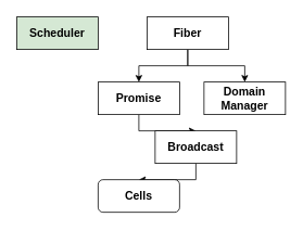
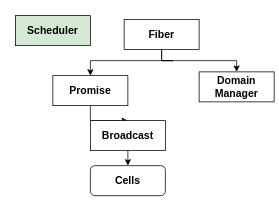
  <mxCell id="0" />
  <mxCell id="1" parent="0" />
  <mxCell id="2" value="&lt;div&gt;&lt;font style=&quot;font-size: 14px;&quot;&gt;&lt;b&gt;Scheduler&lt;/b&gt;&lt;/font&gt;&lt;/div&gt;" style="rounded=0;whiteSpace=wrap;html=1;fillColor=#d5e8d4;" vertex="1" parent="1"><mxGeometry x="20" y="20" width="100" height="40" as="geometry" /></mxCell>
  <mxCell id="3" style="edgeStyle=orthogonalEdgeStyle;rounded=0;orthogonalLoop=1;jettySize=auto;html=1;exitX=0.5;exitY=1;exitDx=0;exitDy=0;entryX=0.5;entryY=0;entryDx=0;entryDy=0;" edge="1" parent="1" source="5" target="8"><mxGeometry relative="1" as="geometry"><Array as="points"><mxPoint x="230" y="80" /><mxPoint x="170" y="80" /></Array></mxGeometry></mxCell>
  <mxCell id="4" style="edgeStyle=orthogonalEdgeStyle;rounded=0;orthogonalLoop=1;jettySize=auto;html=1;exitX=0.5;exitY=1;exitDx=0;exitDy=0;entryX=0.5;entryY=0;entryDx=0;entryDy=0;" edge="1" parent="1" source="5" target="6"><mxGeometry relative="1" as="geometry"><Array as="points"><mxPoint x="230" y="80" /><mxPoint x="300" y="80" /></Array></mxGeometry></mxCell>
- <mxCell id="5" value="&lt;font size=&quot;1&quot;&gt;&lt;b style=&quot;font-size: 14px;&quot;&gt;Fiber&lt;/b&gt;&lt;/font&gt;" style="rounded=0;whiteSpace=wrap;html=1;" vertex="1" parent="1"><mxGeometry x="180" y="20" width="100" height="40" as="geometry" /></mxCell>
- <mxCell id="6" value="&lt;font size=&quot;1&quot;&gt;&lt;b style=&quot;font-size: 14px;&quot;&gt;Domain Manager&lt;br&gt;&lt;/b&gt;&lt;/font&gt;" style="rounded=0;whiteSpace=wrap;html=1;" vertex="1" parent="1"><mxGeometry x="250" y="100" width="100" height="40" as="geometry" /></mxCell>
+ <mxCell id="5" value="&lt;font size=&quot;1&quot;&gt;&lt;b style=&quot;font-size: 14px;&quot;&gt;Fiber&lt;/b&gt;&lt;/font&gt;" style="rounded=0;whiteSpace=wrap;html=1;" vertex="1" parent="1"><mxGeometry x="165" y="25" width="100" height="40" as="geometry" /></mxCell>
+ <mxCell id="6" value="&lt;font size=&quot;1&quot;&gt;&lt;b style=&quot;font-size: 14px;&quot;&gt;Domain Manager&lt;br&gt;&lt;/b&gt;&lt;/font&gt;" style="rounded=0;whiteSpace=wrap;html=1;" vertex="1" parent="1"><mxGeometry x="265" y="95" width="100" height="40" as="geometry" /></mxCell>
  <mxCell id="7" style="edgeStyle=orthogonalEdgeStyle;rounded=0;orthogonalLoop=1;jettySize=auto;html=1;exitX=0.5;exitY=1;exitDx=0;exitDy=0;entryX=0.5;entryY=0;entryDx=0;entryDy=0;" edge="1" parent="1" source="8" target="10"><mxGeometry relative="1" as="geometry" /></mxCell>
- <mxCell id="8" value="&lt;font style=&quot;font-size: 14px;&quot;&gt;&lt;b&gt;Promise&lt;/b&gt;&lt;/font&gt;" style="rounded=0;whiteSpace=wrap;html=1;" vertex="1" parent="1"><mxGeometry x="120" y="100" width="100" height="40" as="geometry" /></mxCell>
+ <mxCell id="8" value="&lt;font style=&quot;font-size: 14px;&quot;&gt;&lt;b&gt;Promise&lt;/b&gt;&lt;/font&gt;" style="rounded=0;whiteSpace=wrap;html=1;" vertex="1" parent="1"><mxGeometry x="70" y="100" width="100" height="40" as="geometry" /></mxCell>
  <mxCell id="9" style="edgeStyle=orthogonalEdgeStyle;rounded=0;orthogonalLoop=1;jettySize=auto;html=1;exitX=0.5;exitY=1;exitDx=0;exitDy=0;entryX=0.5;entryY=0;entryDx=0;entryDy=0;" edge="1" parent="1" source="10" target="11"><mxGeometry relative="1" as="geometry" /></mxCell>
- <mxCell id="10" value="&lt;font style=&quot;font-size: 14px;&quot;&gt;&lt;b&gt;Broadcast&lt;/b&gt;&lt;/font&gt;" style="rounded=0;whiteSpace=wrap;html=1;" vertex="1" parent="1"><mxGeometry x="190" y="160" width="100" height="40" as="geometry" /></mxCell>
+ <mxCell id="10" value="&lt;font style=&quot;font-size: 14px;&quot;&gt;&lt;b&gt;Broadcast&lt;/b&gt;&lt;/font&gt;" style="rounded=0;whiteSpace=wrap;html=1;" vertex="1" parent="1"><mxGeometry x="120" y="160" width="100" height="40" as="geometry" /></mxCell>
  <mxCell id="11" value="&lt;font style=&quot;font-size: 14px;&quot;&gt;&lt;b&gt;Cells&lt;/b&gt;&lt;/font&gt;" style="whiteSpace=wrap;html=1;rounded=1;" vertex="1" parent="1"><mxGeometry x="120" y="220" width="100" height="40" as="geometry" /></mxCell>
